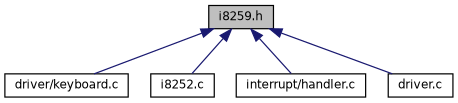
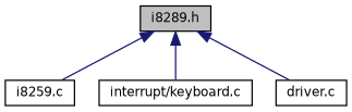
  digraph {
    node [color=black fillcolor=white fontname=Helvetica fontsize=10 shape=record style=filled]
    edge [color=midnightblue dir=back fontname=Helvetica fontsize=10 labelfontname=Helvetica labelfontsize=10 style=solid]
-   n1 [fillcolor=grey75 fontcolor=black height=0.2 label="i8259.h" width=0.4]
-   n2 [height=0.2 label="driver/keyboard.c" width=0.4]
-   n3 [height=0.2 label="i8252.c" width=0.4]
-   n4 [height=0.2 label="interrupt/handler.c" width=0.4]
+   n1 [fillcolor=grey75 fontcolor=black height=0.2 label="i8289.h" width=0.4]
+   n3 [height=0.2 label="i8259.c" width=0.4]
+   n4 [height=0.2 label="interrupt/keyboard.c" width=0.4]
    n5 [height=0.2 label="driver.c" width=0.4]
-   n1 -> n2
    n1 -> n3
    n1 -> n4
    n1 -> n5
  }
